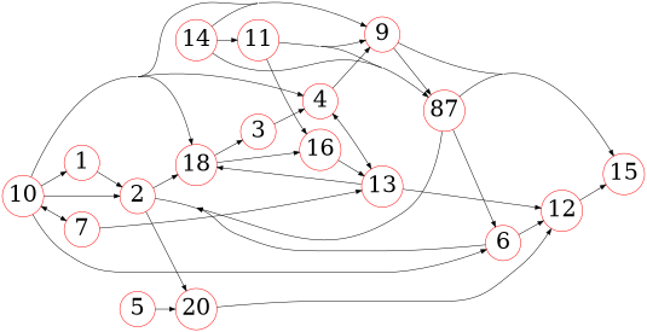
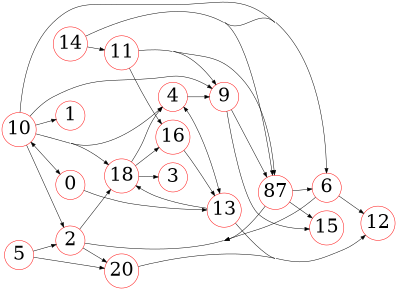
  digraph {
    concentrate=true
    rankdir=LR
    node [color=red fontsize=40 margin=0 orientation=90 shape=circle]
    edge [arrowsize=1.0 arrowtype=normal labelfontsize=8.0]
    1 [height=0.05 width=0.05]
    2 [height=0.05 width=0.05]
    18 [height=0.05 width=0.05]
    20 [height=0.05 width=0.05]
    13 [height=0.05 width=0.05]
    4 [height=0.05 width=0.05]
    12 [height=0.05 width=0.05]
    3 [height=0.05 width=0.05]
    16 [height=0.05 width=0.05]
    9 [height=0.05 width=0.05]
    15 [height=0.05 width=0.05]
    n12 [height=0.05 label=87 width=0.05]
    5 [height=0.05 width=0.05]
    6 [height=0.05 width=0.05]
-   7 [height=0.05 width=0.05]
+   7 [height=0.05 width=0.05 label=0]
    10 [height=0.05 width=0.05]
    11 [height=0.05 width=0.05]
    14 [height=0.05 width=0.05]
    2 -> 18
    2 -> 20
    18 -> 3
    18 -> 16
    20 -> 12
    13 -> 18
    13 -> 4
    13 -> 12
    4 -> 13
    4 -> 9
-   12 -> 15
-   3 -> 4
+   18 -> 4
    16 -> 13
    9 -> 15
    9 -> n12
    n12 -> 2
    n12 -> 15
    n12 -> 6
-   1 -> 2
+   5 -> 2
    5 -> 20
    6 -> 2
    6 -> 12
    7 -> 13
    7 -> 10
    10 -> 1
    10 -> 2
    10 -> 18
    10 -> 4
    10 -> 9
    10 -> 6
    10 -> 7
    11 -> 16
    11 -> 9
    11 -> n12
    14 -> n12
-   14 -> 9
+   14 -> 6
    14 -> 11
  }
